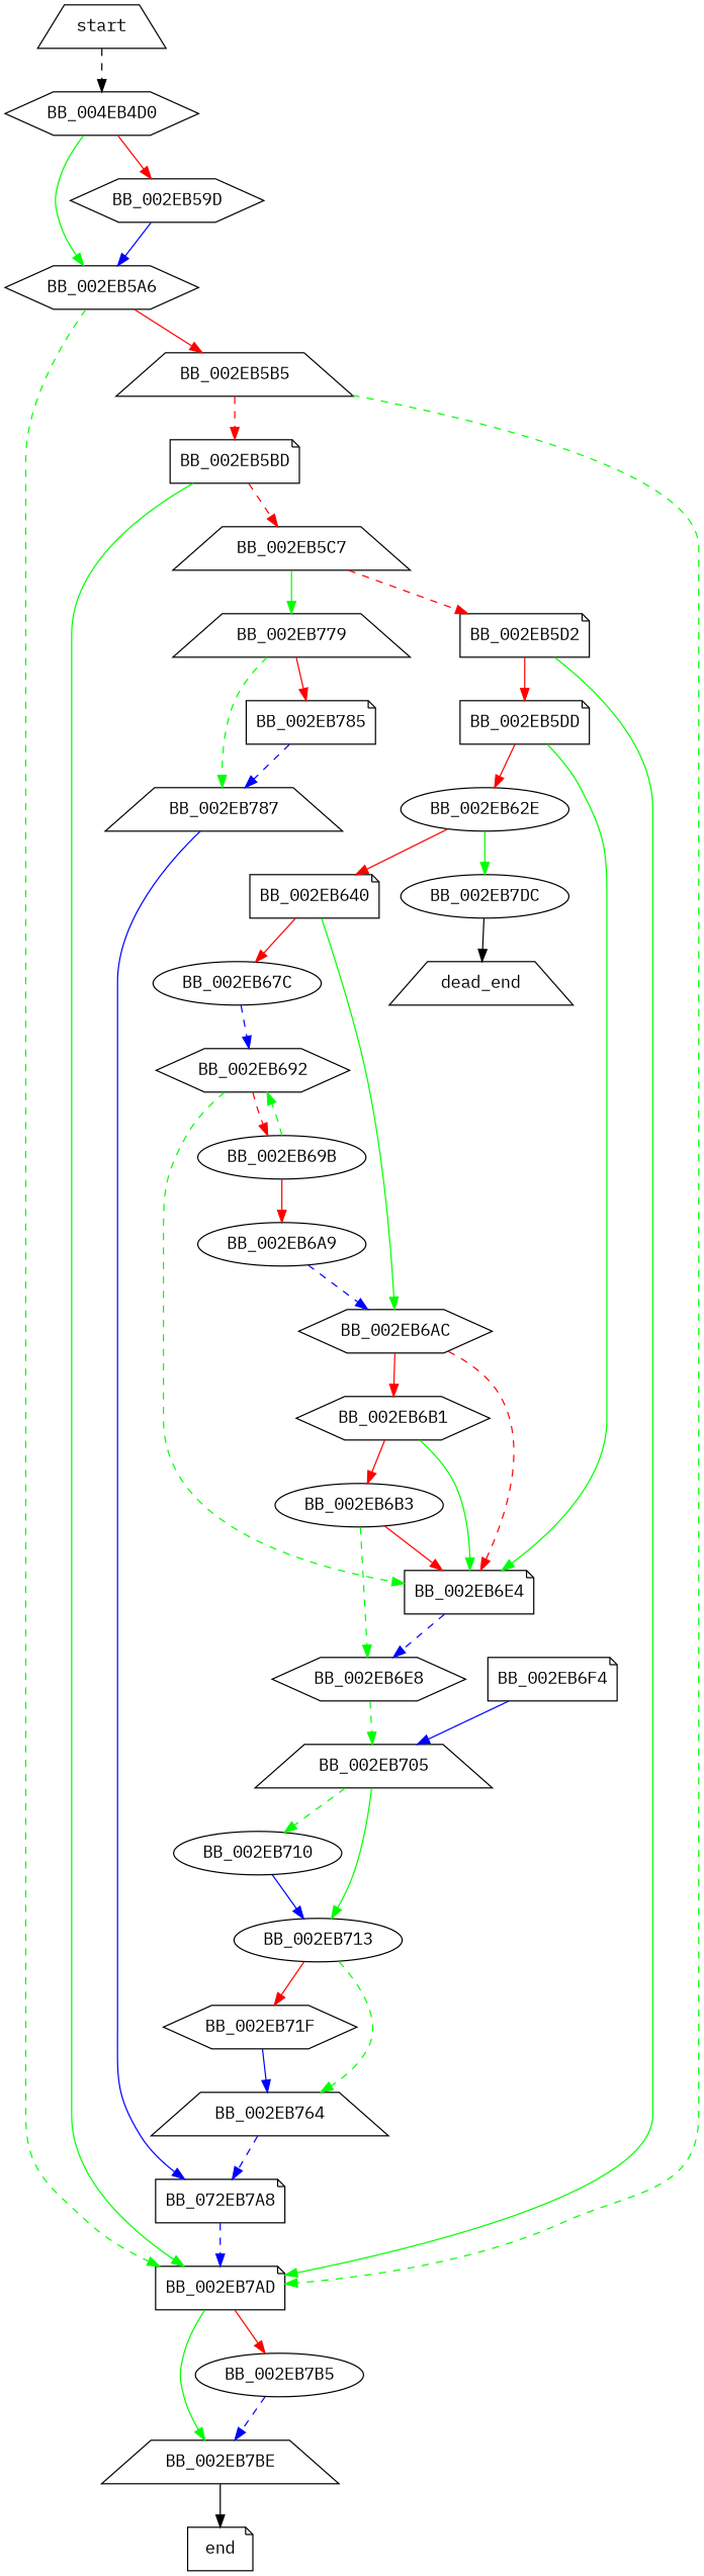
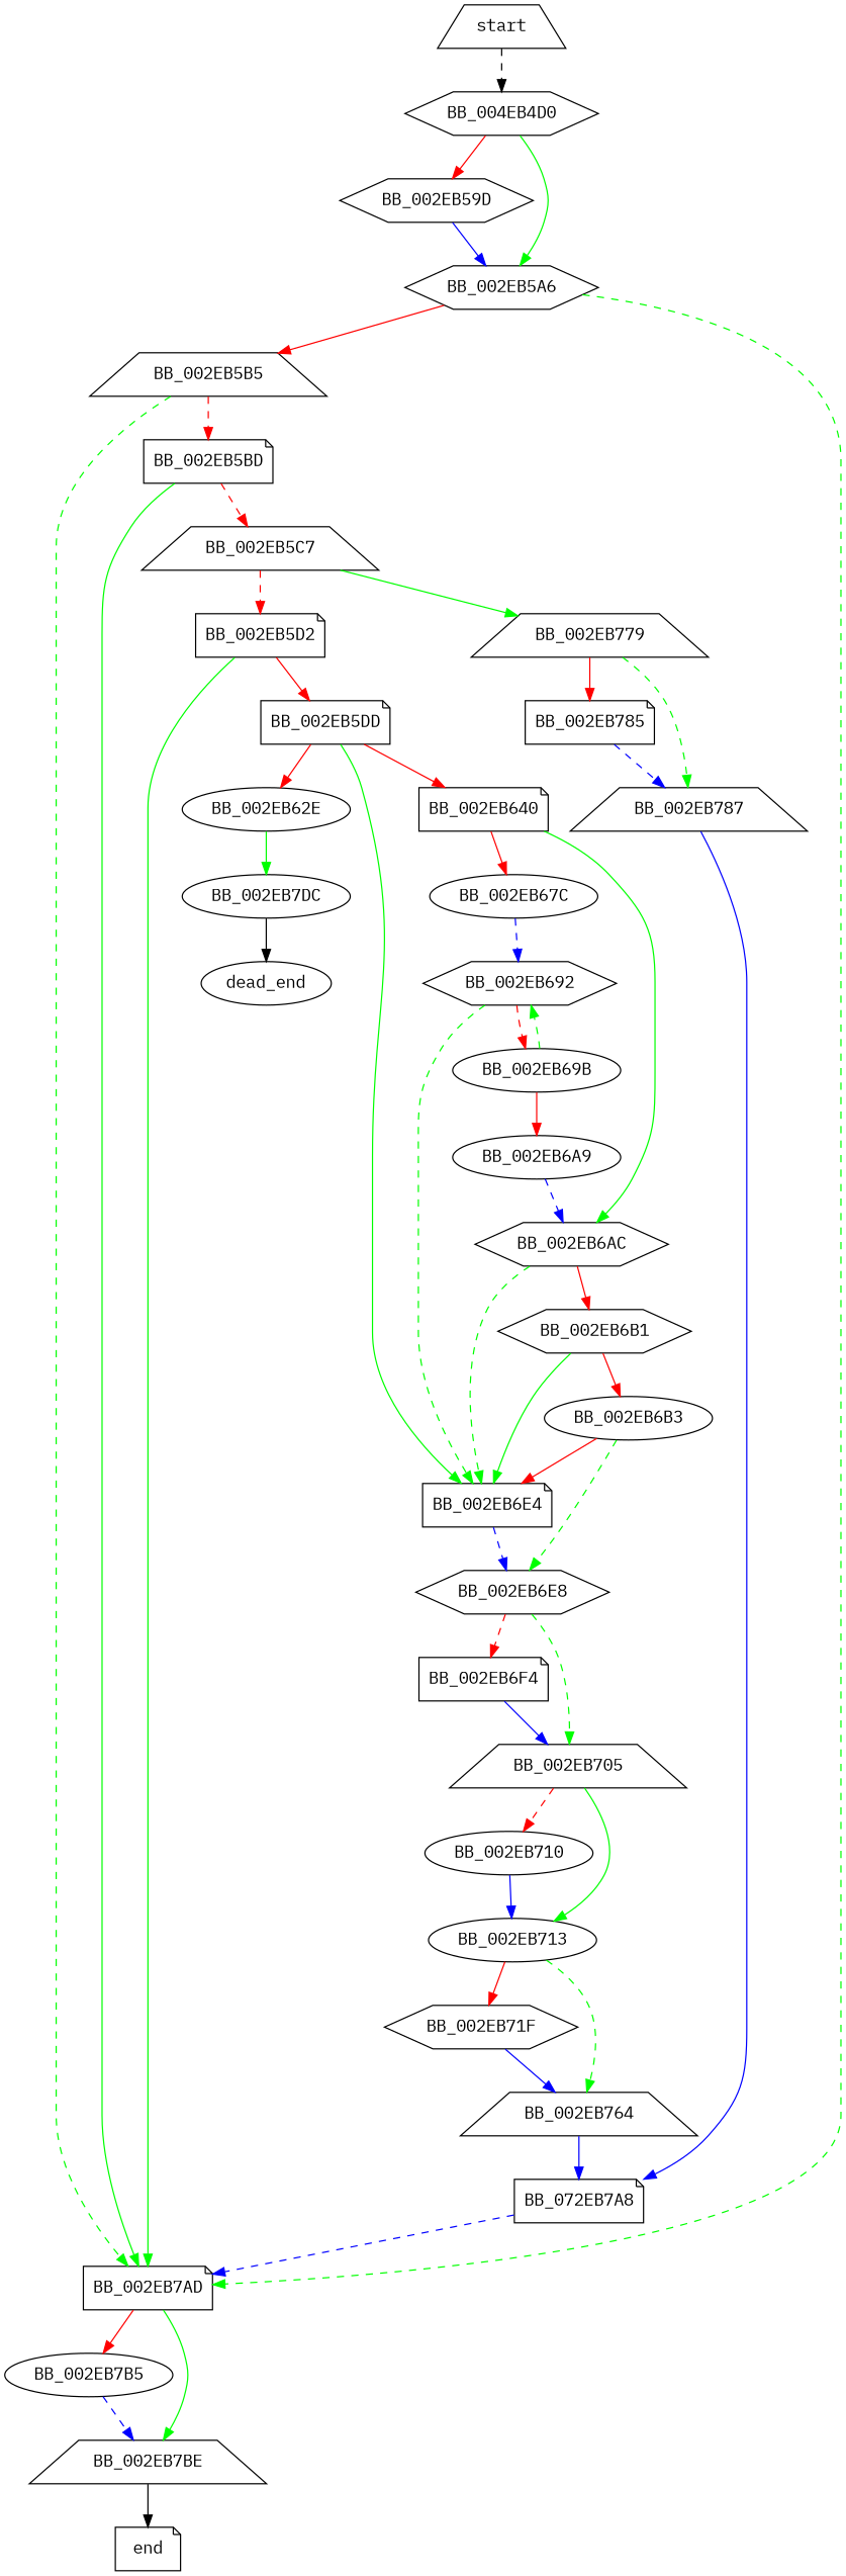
  digraph {
    fontname="IBM Plex Mono"
    node [fontname="IBM Plex Mono" shape=note]
    edge [fontname="IBM Plex Mono" style=solid color=red]
    start [shape=trapezium]
    n2 [label=BB_004EB4D0 shape=hexagon]
    BB_002EB59D [shape=hexagon]
    BB_002EB5A6 [shape=hexagon]
    BB_002EB5B5 [shape=trapezium]
    BB_002EB7AD
    BB_002EB5BD
    BB_002EB7B5 [shape=ellipse]
    BB_002EB7BE [shape=trapezium]
    BB_002EB5C7 [shape=trapezium]
    end
    BB_002EB5D2
    BB_002EB779 [shape=trapezium]
    BB_002EB5DD
    BB_002EB785
    BB_002EB787 [shape=trapezium]
    BB_002EB62E [shape=ellipse]
    BB_002EB6E4
    n19 [label=BB_072EB7A8]
    BB_002EB640
    BB_002EB7DC [shape=ellipse]
    BB_002EB6E8 [shape=hexagon]
    BB_002EB67C [shape=ellipse]
    BB_002EB6AC [shape=hexagon]
-   dead_end [shape=trapezium]
+   dead_end [shape=ellipse]
    BB_002EB6F4
    BB_002EB705 [shape=trapezium]
    BB_002EB692 [shape=hexagon]
    BB_002EB6B1 [shape=hexagon]
    BB_002EB69B [shape=ellipse]
    BB_002EB6B3 [shape=ellipse]
    BB_002EB6A9 [shape=ellipse]
    BB_002EB710 [shape=ellipse]
    BB_002EB713 [shape=ellipse]
    BB_002EB71F [shape=hexagon]
    BB_002EB764 [shape=trapezium]
    start -> n2 [style=dashed color=""]
    n2 -> BB_002EB59D
    n2 -> BB_002EB5A6 [color=green]
    BB_002EB59D -> BB_002EB5A6 [color=blue]
    BB_002EB5A6 -> BB_002EB5B5
    BB_002EB5A6 -> BB_002EB7AD [color=green style=dashed]
    BB_002EB5B5 -> BB_002EB7AD [color=green style=dashed]
    BB_002EB5B5 -> BB_002EB5BD [style=dashed]
    BB_002EB7AD -> BB_002EB7B5
    BB_002EB7AD -> BB_002EB7BE [color=green]
    BB_002EB5BD -> BB_002EB7AD [color=green]
    BB_002EB5BD -> BB_002EB5C7 [style=dashed]
    BB_002EB7B5 -> BB_002EB7BE [color=blue style=dashed]
    BB_002EB7BE -> end [color=""]
    BB_002EB5C7 -> BB_002EB5D2 [style=dashed]
    BB_002EB5C7 -> BB_002EB779 [color=green]
    BB_002EB5D2 -> BB_002EB7AD [color=green]
    BB_002EB5D2 -> BB_002EB5DD
    BB_002EB779 -> BB_002EB785
    BB_002EB779 -> BB_002EB787 [color=green style=dashed]
    BB_002EB5DD -> BB_002EB62E
    BB_002EB5DD -> BB_002EB6E4 [color=green]
    BB_002EB785 -> BB_002EB787 [color=blue style=dashed]
    BB_002EB787 -> n19 [color=blue]
-   BB_002EB62E -> BB_002EB640
+   BB_002EB5DD -> BB_002EB640
    BB_002EB62E -> BB_002EB7DC [color=green]
    BB_002EB6E4 -> BB_002EB6E8 [color=blue style=dashed]
    n19 -> BB_002EB7AD [color=blue style=dashed]
    BB_002EB640 -> BB_002EB67C
    BB_002EB640 -> BB_002EB6AC [color=green]
    BB_002EB7DC -> dead_end [color=""]
+   BB_002EB6E8 -> BB_002EB6F4 [style=dashed]
    BB_002EB6E8 -> BB_002EB705 [color=green style=dashed]
    BB_002EB67C -> BB_002EB692 [color=blue style=dashed]
-   BB_002EB6AC -> BB_002EB6E4 [style=dashed]
+   BB_002EB6AC -> BB_002EB6E4 [color=green style=dashed]
    BB_002EB6AC -> BB_002EB6B1
    BB_002EB6F4 -> BB_002EB705 [color=blue]
-   BB_002EB705 -> BB_002EB710 [color=green style=dashed]
+   BB_002EB705 -> BB_002EB710 [style=dashed]
    BB_002EB705 -> BB_002EB713 [color=green]
    BB_002EB692 -> BB_002EB6E4 [color=green style=dashed]
    BB_002EB692 -> BB_002EB69B [style=dashed]
    BB_002EB6B1 -> BB_002EB6E4 [color=green]
    BB_002EB6B1 -> BB_002EB6B3
    BB_002EB69B -> BB_002EB692 [color=green style=dashed]
    BB_002EB69B -> BB_002EB6A9
    BB_002EB6B3 -> BB_002EB6E4
    BB_002EB6B3 -> BB_002EB6E8 [color=green style=dashed]
    BB_002EB6A9 -> BB_002EB6AC [color=blue style=dashed]
    BB_002EB710 -> BB_002EB713 [color=blue]
    BB_002EB713 -> BB_002EB71F
    BB_002EB713 -> BB_002EB764 [color=green style=dashed]
    BB_002EB71F -> BB_002EB764 [color=blue]
-   BB_002EB764 -> n19 [color=blue style=dashed]
+   BB_002EB764 -> n19 [color=blue]
  }
